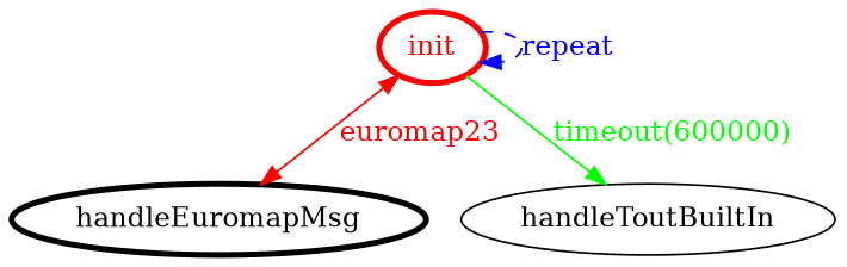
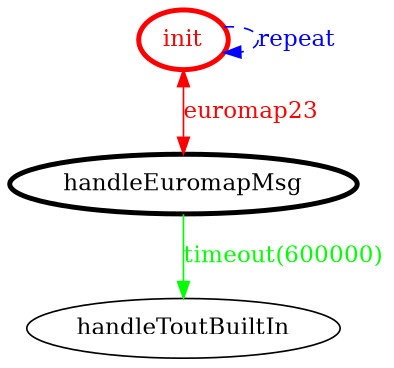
  digraph {
    rankdir=TB
    node [penwidth=3]
    init [color=red fontcolor=red]
    handleEuromapMsg [color=black fontcolor=black]
    handleToutBuiltIn [penwidth=""]
    init -> init [color=blue fontcolor=blue label="repeat " style=dashed]
    init -> handleEuromapMsg [color=red dir=both fontcolor=red label=euromap23]
-   init -> handleToutBuiltIn [color=green fontcolor=green label="timeout(600000)"]
+   handleEuromapMsg -> handleToutBuiltIn [color=green fontcolor=green label="timeout(600000)"]
  }
